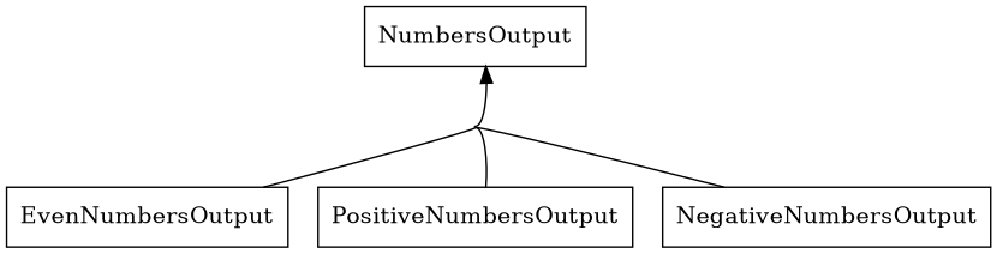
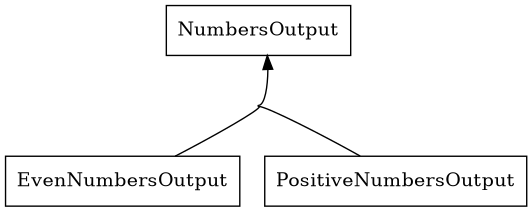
  digraph {
    node [shape=rect]
    n1 [label=NumbersOutput]
    n2 [label=EvenNumbersOutput]
    n3 [label=PositiveNumbersOutput]
-   n4 [label=NegativeNumbersOutput]
    A1 [height=0.01 shape=point width=0.01]
    subgraph sub_1 {
      rank=same
      n1
    }
    subgraph sub_2 {
      rank=same
      n2
      n3
-     n4
    }
    n1 -> A1 [style=invis]
    n2 -> A1 [dir=none]
    n3 -> A1 [dir=none]
-   n4 -> A1 [dir=none]
    A1 -> n1
    A1 -> n2 [style=invis]
    A1 -> n3 [style=invis]
-   A1 -> n4 [style=invis]
  }
